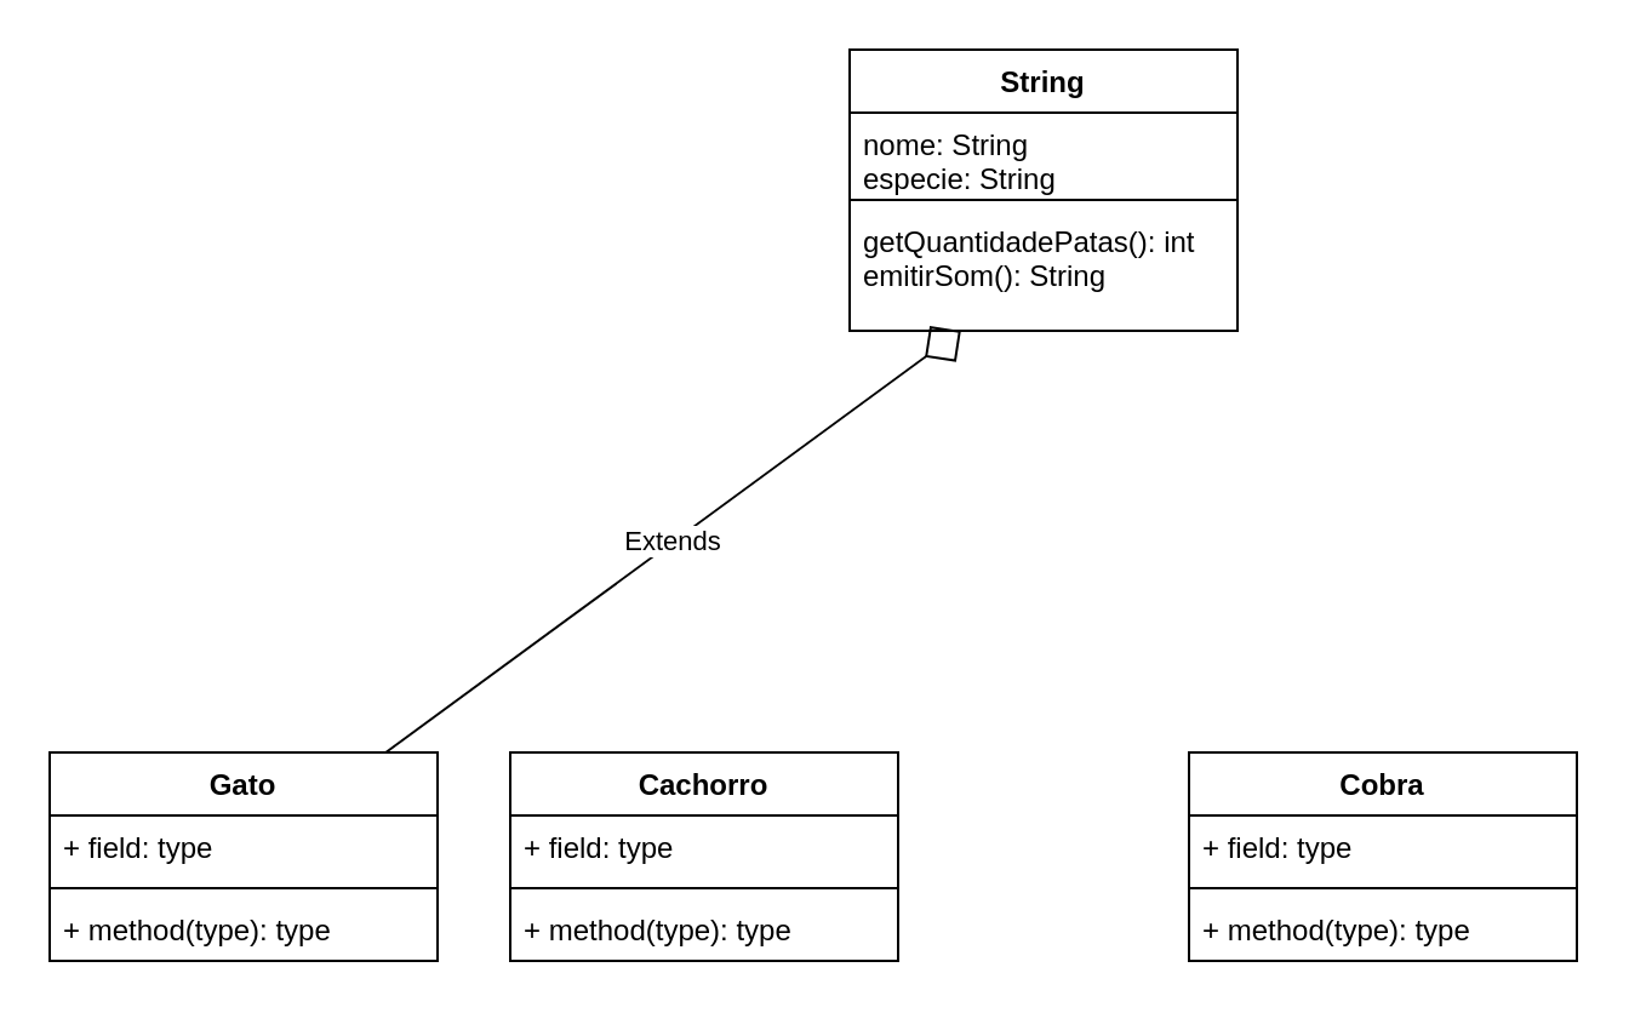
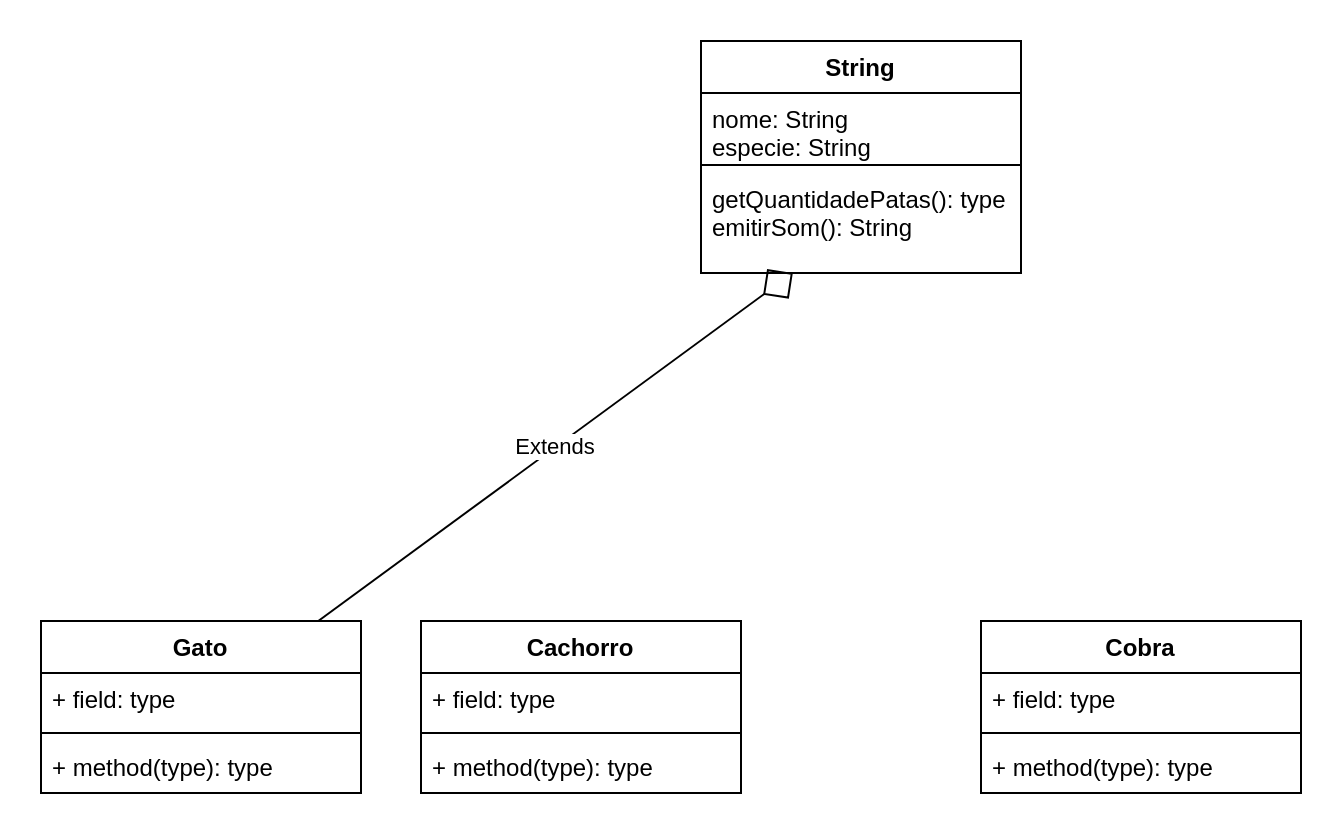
  <mxCell id="0" />
  <mxCell id="1" parent="0" />
  <mxCell id="2" value="String" style="swimlane;fontStyle=1;align=center;verticalAlign=top;childLayout=stackLayout;horizontal=1;startSize=26;horizontalStack=0;resizeParent=1;resizeParentMax=0;resizeLast=0;collapsible=1;marginBottom=0;whiteSpace=wrap;html=1;" vertex="1" parent="1"><mxGeometry x="350" y="20" width="160" height="116" as="geometry" /></mxCell>
  <mxCell id="3" value="nome: String&lt;br&gt;especie: String" style="text;strokeColor=none;fillColor=none;align=left;verticalAlign=top;spacingLeft=4;spacingRight=4;overflow=hidden;rotatable=0;points=[[0,0.5],[1,0.5]];portConstraint=eastwest;whiteSpace=wrap;html=1;" vertex="1" parent="2"><mxGeometry y="26" width="160" height="32" as="geometry" /></mxCell>
  <mxCell id="4" value="" style="line;strokeWidth=1;fillColor=none;align=left;verticalAlign=middle;spacingTop=-1;spacingLeft=3;spacingRight=3;rotatable=0;labelPosition=right;points=[];portConstraint=eastwest;strokeColor=inherit;" vertex="1" parent="2"><mxGeometry y="58" width="160" height="8" as="geometry" /></mxCell>
- <mxCell id="5" value="getQuantidadePatas(): int&lt;br&gt;emitirSom(): String" style="text;strokeColor=none;fillColor=none;align=left;verticalAlign=top;spacingLeft=4;spacingRight=4;overflow=hidden;rotatable=0;points=[[0,0.5],[1,0.5]];portConstraint=eastwest;whiteSpace=wrap;html=1;" vertex="1" parent="2"><mxGeometry y="66" width="160" height="50" as="geometry" /></mxCell>
+ <mxCell id="5" value="getQuantidadePatas(): type&lt;br&gt;emitirSom(): String" style="text;strokeColor=none;fillColor=none;align=left;verticalAlign=top;spacingLeft=4;spacingRight=4;overflow=hidden;rotatable=0;points=[[0,0.5],[1,0.5]];portConstraint=eastwest;whiteSpace=wrap;html=1;" vertex="1" parent="2"><mxGeometry y="66" width="160" height="50" as="geometry" /></mxCell>
  <mxCell id="6" value="Cachorro" style="swimlane;fontStyle=1;align=center;verticalAlign=top;childLayout=stackLayout;horizontal=1;startSize=26;horizontalStack=0;resizeParent=1;resizeParentMax=0;resizeLast=0;collapsible=1;marginBottom=0;whiteSpace=wrap;html=1;" vertex="1" parent="1"><mxGeometry x="210" y="310" width="160" height="86" as="geometry" /></mxCell>
  <mxCell id="7" value="+ field: type" style="text;strokeColor=none;fillColor=none;align=left;verticalAlign=top;spacingLeft=4;spacingRight=4;overflow=hidden;rotatable=0;points=[[0,0.5],[1,0.5]];portConstraint=eastwest;whiteSpace=wrap;html=1;" vertex="1" parent="6"><mxGeometry y="26" width="160" height="26" as="geometry" /></mxCell>
  <mxCell id="8" value="" style="line;strokeWidth=1;fillColor=none;align=left;verticalAlign=middle;spacingTop=-1;spacingLeft=3;spacingRight=3;rotatable=0;labelPosition=right;points=[];portConstraint=eastwest;strokeColor=inherit;" vertex="1" parent="6"><mxGeometry y="52" width="160" height="8" as="geometry" /></mxCell>
  <mxCell id="9" value="+ method(type): type" style="text;strokeColor=none;fillColor=none;align=left;verticalAlign=top;spacingLeft=4;spacingRight=4;overflow=hidden;rotatable=0;points=[[0,0.5],[1,0.5]];portConstraint=eastwest;whiteSpace=wrap;html=1;" vertex="1" parent="6"><mxGeometry y="60" width="160" height="26" as="geometry" /></mxCell>
  <mxCell id="10" value="Cobra" style="swimlane;fontStyle=1;align=center;verticalAlign=top;childLayout=stackLayout;horizontal=1;startSize=26;horizontalStack=0;resizeParent=1;resizeParentMax=0;resizeLast=0;collapsible=1;marginBottom=0;whiteSpace=wrap;html=1;" vertex="1" parent="1"><mxGeometry x="490" y="310" width="160" height="86" as="geometry" /></mxCell>
  <mxCell id="11" value="+ field: type" style="text;strokeColor=none;fillColor=none;align=left;verticalAlign=top;spacingLeft=4;spacingRight=4;overflow=hidden;rotatable=0;points=[[0,0.5],[1,0.5]];portConstraint=eastwest;whiteSpace=wrap;html=1;" vertex="1" parent="10"><mxGeometry y="26" width="160" height="26" as="geometry" /></mxCell>
  <mxCell id="12" value="" style="line;strokeWidth=1;fillColor=none;align=left;verticalAlign=middle;spacingTop=-1;spacingLeft=3;spacingRight=3;rotatable=0;labelPosition=right;points=[];portConstraint=eastwest;strokeColor=inherit;" vertex="1" parent="10"><mxGeometry y="52" width="160" height="8" as="geometry" /></mxCell>
  <mxCell id="13" value="+ method(type): type" style="text;strokeColor=none;fillColor=none;align=left;verticalAlign=top;spacingLeft=4;spacingRight=4;overflow=hidden;rotatable=0;points=[[0,0.5],[1,0.5]];portConstraint=eastwest;whiteSpace=wrap;html=1;" vertex="1" parent="10"><mxGeometry y="60" width="160" height="26" as="geometry" /></mxCell>
  <mxCell id="14" value="Gato" style="swimlane;fontStyle=1;align=center;verticalAlign=top;childLayout=stackLayout;horizontal=1;startSize=26;horizontalStack=0;resizeParent=1;resizeParentMax=0;resizeLast=0;collapsible=1;marginBottom=0;whiteSpace=wrap;html=1;" vertex="1" parent="1"><mxGeometry x="20" y="310" width="160" height="86" as="geometry" /></mxCell>
  <mxCell id="15" value="+ field: type" style="text;strokeColor=none;fillColor=none;align=left;verticalAlign=top;spacingLeft=4;spacingRight=4;overflow=hidden;rotatable=0;points=[[0,0.5],[1,0.5]];portConstraint=eastwest;whiteSpace=wrap;html=1;" vertex="1" parent="14"><mxGeometry y="26" width="160" height="26" as="geometry" /></mxCell>
  <mxCell id="16" value="" style="line;strokeWidth=1;fillColor=none;align=left;verticalAlign=middle;spacingTop=-1;spacingLeft=3;spacingRight=3;rotatable=0;labelPosition=right;points=[];portConstraint=eastwest;strokeColor=inherit;" vertex="1" parent="14"><mxGeometry y="52" width="160" height="8" as="geometry" /></mxCell>
  <mxCell id="17" value="+ method(type): type" style="text;strokeColor=none;fillColor=none;align=left;verticalAlign=top;spacingLeft=4;spacingRight=4;overflow=hidden;rotatable=0;points=[[0,0.5],[1,0.5]];portConstraint=eastwest;whiteSpace=wrap;html=1;" vertex="1" parent="14"><mxGeometry y="60" width="160" height="26" as="geometry" /></mxCell>
  <mxCell id="18" value="Extends" style="endArrow=diamond;endSize=16;endFill=0;html=1;rounded=0;" edge="1" parent="1" source="14" target="5"><mxGeometry width="160" relative="1" as="geometry"><mxPoint x="310" y="316" as="sourcePoint" /><mxPoint x="423" y="146" as="targetPoint" /></mxGeometry></mxCell>
